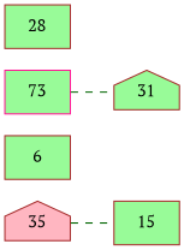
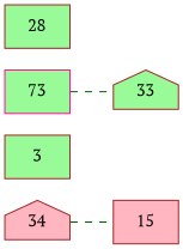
  strict graph {
    fontname="PT Serif"
    rankdir=LR
    node [color=brown fillcolor=palegreen fontname="PT Serif" shape=box style=filled]
    edge [color=darkgreen fontname="PT Serif" style=dashed]
-   n1 [fillcolor=lightpink label=35 shape=house]
-   n2 [label=15]
-   n3 [label=6]
+   n1 [fillcolor=lightpink label=34 shape=house]
+   n2 [fillcolor=lightpink label=15]
+   n3 [label=3]
    n4 [color=deeppink label=73]
-   n5 [label=31 shape=house]
+   n5 [label=33 shape=house]
    n6 [label=28]
    n1 -- n2
    n4 -- n5
  }
